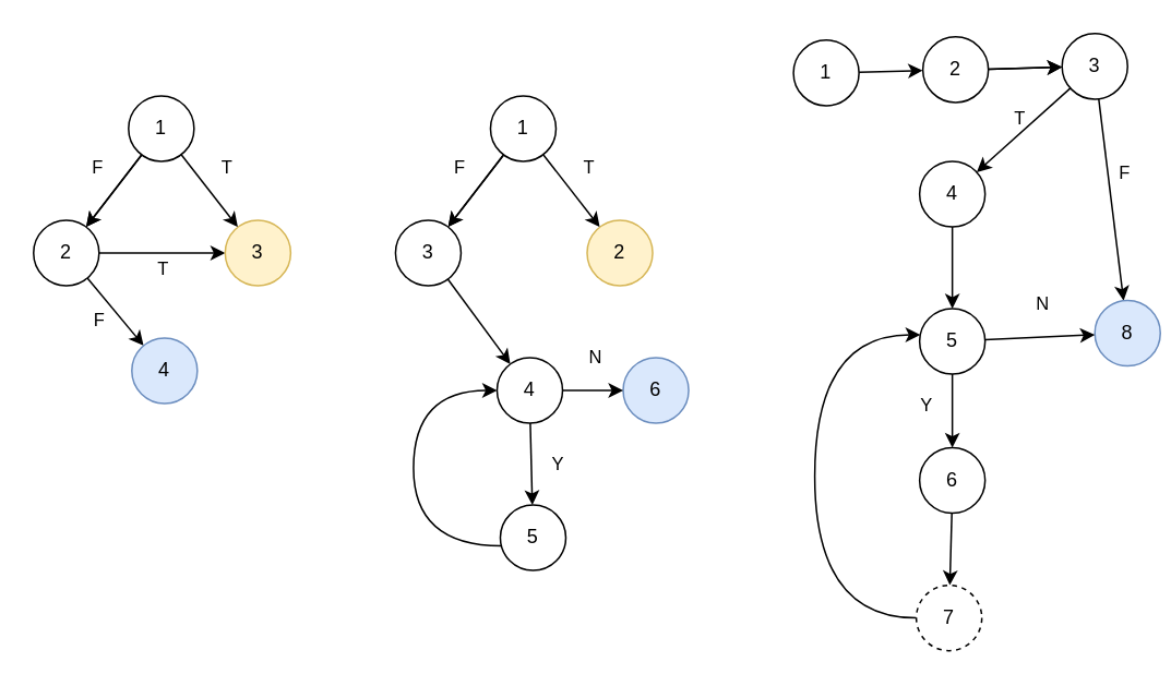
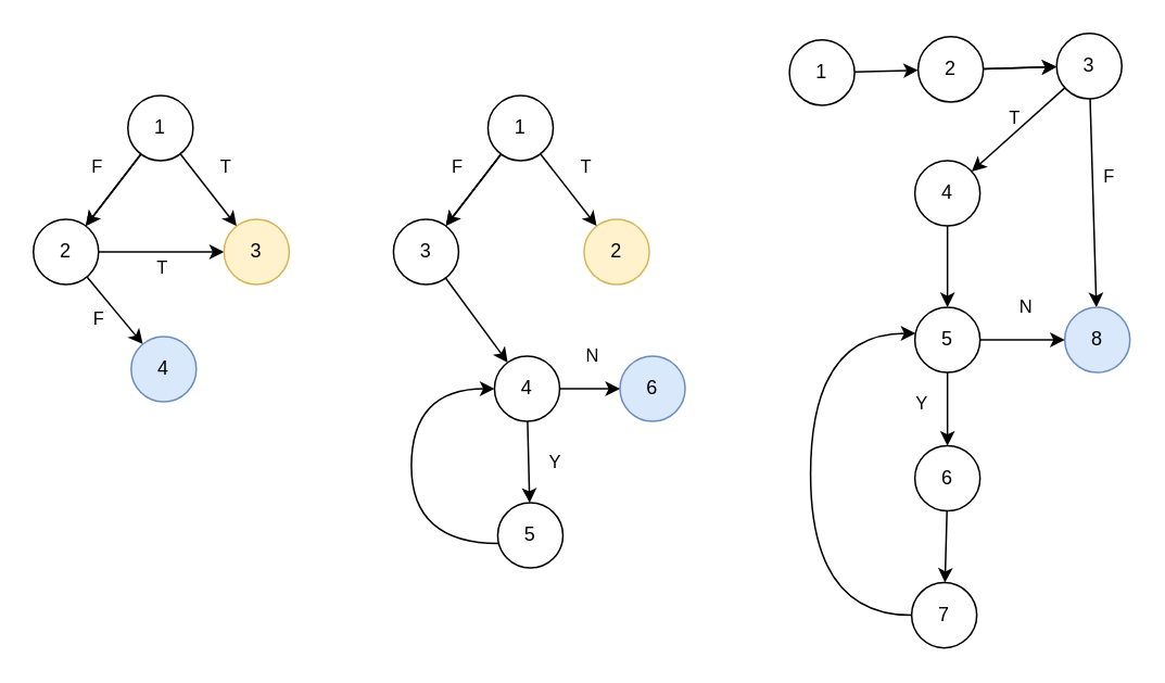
  <mxCell id="0" />
  <mxCell id="1" parent="0" />
  <mxCell id="2" value="" style="rounded=0;orthogonalLoop=1;jettySize=auto;html=1;" parent="1" source="5" target="8" edge="1"><mxGeometry relative="1" as="geometry" /></mxCell>
  <mxCell id="3" value="F" style="edgeStyle=none;rounded=0;orthogonalLoop=1;jettySize=auto;html=1;" parent="1" source="5" target="8" edge="1"><mxGeometry x="-0.186" y="-17" relative="1" as="geometry"><mxPoint as="offset" /></mxGeometry></mxCell>
  <mxCell id="4" value="T" style="edgeStyle=none;rounded=0;orthogonalLoop=1;jettySize=auto;html=1;" parent="1" source="5" target="9" edge="1"><mxGeometry x="-0.186" y="17" relative="1" as="geometry"><mxPoint as="offset" /></mxGeometry></mxCell>
  <mxCell id="5" value="1" style="ellipse;whiteSpace=wrap;html=1;" parent="1" vertex="1"><mxGeometry x="78" y="58" width="40" height="40" as="geometry" /></mxCell>
  <mxCell id="6" value="F" style="edgeStyle=none;rounded=0;orthogonalLoop=1;jettySize=auto;html=1;" parent="1" source="8" target="10" edge="1"><mxGeometry x="-0.104" y="-11" relative="1" as="geometry"><mxPoint as="offset" /></mxGeometry></mxCell>
  <mxCell id="7" value="T" style="edgeStyle=none;rounded=0;orthogonalLoop=1;jettySize=auto;html=1;exitX=1;exitY=0.5;exitDx=0;exitDy=0;" parent="1" source="8" target="9" edge="1"><mxGeometry y="-10" relative="1" as="geometry"><mxPoint as="offset" /></mxGeometry></mxCell>
  <mxCell id="8" value="2" style="ellipse;whiteSpace=wrap;html=1;" parent="1" vertex="1"><mxGeometry x="20" y="134" width="40" height="40" as="geometry" /></mxCell>
  <mxCell id="9" value="3" style="ellipse;whiteSpace=wrap;html=1;fillColor=#fff2cc;strokeColor=#d6b656;" parent="1" vertex="1"><mxGeometry x="137" y="134" width="40" height="40" as="geometry" /></mxCell>
  <mxCell id="10" value="4" style="ellipse;whiteSpace=wrap;html=1;fillColor=#dae8fc;strokeColor=#6c8ebf;" parent="1" vertex="1"><mxGeometry x="80" y="206" width="40" height="40" as="geometry" /></mxCell>
  <mxCell id="11" value="" style="rounded=0;orthogonalLoop=1;jettySize=auto;html=1;" edge="1" parent="1" source="14" target="16"><mxGeometry relative="1" as="geometry" /></mxCell>
  <mxCell id="12" value="F" style="edgeStyle=none;rounded=0;orthogonalLoop=1;jettySize=auto;html=1;" edge="1" parent="1" source="14" target="16"><mxGeometry x="-0.186" y="-17" relative="1" as="geometry"><mxPoint as="offset" /></mxGeometry></mxCell>
  <mxCell id="13" value="T" style="edgeStyle=none;rounded=0;orthogonalLoop=1;jettySize=auto;html=1;" edge="1" parent="1" source="14" target="17"><mxGeometry x="-0.186" y="17" relative="1" as="geometry"><mxPoint as="offset" /></mxGeometry></mxCell>
  <mxCell id="14" value="1" style="ellipse;whiteSpace=wrap;html=1;" vertex="1" parent="1"><mxGeometry x="299" y="58" width="40" height="40" as="geometry" /></mxCell>
  <mxCell id="15" value="" style="rounded=0;orthogonalLoop=1;jettySize=auto;html=1;" edge="1" parent="1" source="16" target="20"><mxGeometry relative="1" as="geometry" /></mxCell>
  <mxCell id="16" value="3" style="ellipse;whiteSpace=wrap;html=1;" vertex="1" parent="1"><mxGeometry x="241" y="134" width="40" height="40" as="geometry" /></mxCell>
  <mxCell id="17" value="2" style="ellipse;whiteSpace=wrap;html=1;fillColor=#fff2cc;strokeColor=#d6b656;" vertex="1" parent="1"><mxGeometry x="358" y="134" width="40" height="40" as="geometry" /></mxCell>
  <mxCell id="18" value="6" style="ellipse;whiteSpace=wrap;html=1;fillColor=#dae8fc;strokeColor=#6c8ebf;" vertex="1" parent="1"><mxGeometry x="380" y="218" width="40" height="40" as="geometry" /></mxCell>
  <mxCell id="19" value="Y" style="edgeStyle=none;rounded=0;orthogonalLoop=1;jettySize=auto;html=1;" edge="1" parent="1" source="20" target="23"><mxGeometry x="0.016" y="16" relative="1" as="geometry"><mxPoint as="offset" /></mxGeometry></mxCell>
  <mxCell id="20" value="4" style="ellipse;whiteSpace=wrap;html=1;" vertex="1" parent="1"><mxGeometry x="303" y="218" width="40" height="40" as="geometry" /></mxCell>
  <mxCell id="21" style="edgeStyle=orthogonalEdgeStyle;rounded=0;orthogonalLoop=1;jettySize=auto;html=1;entryX=0;entryY=0.5;entryDx=0;entryDy=0;curved=1;" edge="1" parent="1" source="23" target="20"><mxGeometry relative="1" as="geometry"><Array as="points"><mxPoint x="252" y="333" /><mxPoint x="252" y="238" /></Array></mxGeometry></mxCell>
  <mxCell id="22" value="N" style="rounded=0;orthogonalLoop=1;jettySize=auto;html=1;" edge="1" parent="1" source="20" target="18"><mxGeometry x="0.081" y="20" relative="1" as="geometry"><mxPoint as="offset" /></mxGeometry></mxCell>
  <mxCell id="23" value="5" style="ellipse;whiteSpace=wrap;html=1;" vertex="1" parent="1"><mxGeometry x="305" y="308" width="40" height="40" as="geometry" /></mxCell>
  <mxCell id="24" value="" style="rounded=0;orthogonalLoop=1;jettySize=auto;html=1;" edge="1" parent="1" source="27" target="29"><mxGeometry relative="1" as="geometry" /></mxCell>
  <mxCell id="25" value="T" style="edgeStyle=none;rounded=0;orthogonalLoop=1;jettySize=auto;html=1;" edge="1" parent="1" source="27" target="29"><mxGeometry x="-0.188" y="-31" relative="1" as="geometry"><mxPoint as="offset" /></mxGeometry></mxCell>
  <mxCell id="26" value="F" style="edgeStyle=none;rounded=0;orthogonalLoop=1;jettySize=auto;html=1;" edge="1" parent="1" source="29" target="30"><mxGeometry x="-0.25" y="10" relative="1" as="geometry"><mxPoint as="offset" /></mxGeometry></mxCell>
  <mxCell id="27" value="2" style="ellipse;whiteSpace=wrap;html=1;" vertex="1" parent="1"><mxGeometry x="563" y="22" width="40" height="40" as="geometry" /></mxCell>
  <mxCell id="28" value="" style="rounded=0;orthogonalLoop=1;jettySize=auto;html=1;" edge="1" parent="1" source="29" target="32"><mxGeometry relative="1" as="geometry" /></mxCell>
  <mxCell id="29" value="3" style="ellipse;whiteSpace=wrap;html=1;" vertex="1" parent="1"><mxGeometry x="648" y="20" width="40" height="40" as="geometry" /></mxCell>
- <mxCell id="30" value="8" style="ellipse;whiteSpace=wrap;html=1;fillColor=#dae8fc;strokeColor=#6c8ebf;" vertex="1" parent="1"><mxGeometry x="668" y="183" width="40" height="40" as="geometry" /></mxCell>
+ <mxCell id="30" value="8" style="ellipse;whiteSpace=wrap;html=1;fillColor=#dae8fc;strokeColor=#6c8ebf;" vertex="1" parent="1"><mxGeometry x="653" y="188" width="40" height="40" as="geometry" /></mxCell>
  <mxCell id="31" value="" style="edgeStyle=none;rounded=0;orthogonalLoop=1;jettySize=auto;html=1;" edge="1" parent="1" source="32" target="35"><mxGeometry x="0.016" y="16" relative="1" as="geometry"><mxPoint as="offset" /></mxGeometry></mxCell>
  <mxCell id="32" value="4" style="ellipse;whiteSpace=wrap;html=1;" vertex="1" parent="1"><mxGeometry x="561" y="98" width="40" height="40" as="geometry" /></mxCell>
  <mxCell id="33" value="N" style="rounded=0;orthogonalLoop=1;jettySize=auto;html=1;" edge="1" parent="1" source="35" target="30"><mxGeometry x="0.081" y="20" relative="1" as="geometry"><mxPoint as="offset" /></mxGeometry></mxCell>
  <mxCell id="34" value="Y" style="edgeStyle=none;rounded=0;orthogonalLoop=1;jettySize=auto;html=1;" edge="1" parent="1" source="35" target="39"><mxGeometry x="-0.156" y="-16" relative="1" as="geometry"><mxPoint as="offset" /></mxGeometry></mxCell>
  <mxCell id="35" value="5" style="ellipse;whiteSpace=wrap;html=1;" vertex="1" parent="1"><mxGeometry x="561" y="188" width="40" height="40" as="geometry" /></mxCell>
  <mxCell id="36" style="edgeStyle=none;rounded=0;orthogonalLoop=1;jettySize=auto;html=1;" edge="1" parent="1" source="37" target="27"><mxGeometry relative="1" as="geometry" /></mxCell>
  <mxCell id="37" value="1" style="ellipse;whiteSpace=wrap;html=1;" vertex="1" parent="1"><mxGeometry x="484" y="24" width="40" height="40" as="geometry" /></mxCell>
  <mxCell id="38" value="" style="edgeStyle=none;rounded=0;orthogonalLoop=1;jettySize=auto;html=1;" edge="1" parent="1" source="39" target="41"><mxGeometry relative="1" as="geometry" /></mxCell>
  <mxCell id="39" value="6" style="ellipse;whiteSpace=wrap;html=1;" vertex="1" parent="1"><mxGeometry x="561" y="273" width="40" height="40" as="geometry" /></mxCell>
  <mxCell id="40" style="edgeStyle=orthogonalEdgeStyle;rounded=0;orthogonalLoop=1;jettySize=auto;html=1;exitX=0;exitY=0.5;exitDx=0;exitDy=0;curved=1;" edge="1" parent="1" source="41" target="35"><mxGeometry relative="1" as="geometry"><Array as="points"><mxPoint x="497" y="377" /><mxPoint x="497" y="204" /></Array></mxGeometry></mxCell>
- <mxCell id="41" value="7" style="ellipse;whiteSpace=wrap;html=1;dashed=1;" vertex="1" parent="1"><mxGeometry x="559" y="357" width="40" height="40" as="geometry" /></mxCell>
+ <mxCell id="41" value="7" style="ellipse;whiteSpace=wrap;html=1;" vertex="1" parent="1"><mxGeometry x="559" y="357" width="40" height="40" as="geometry" /></mxCell>
